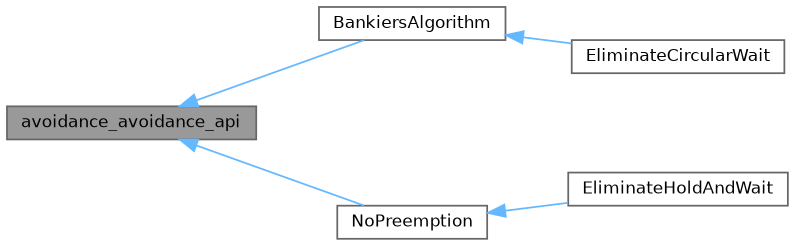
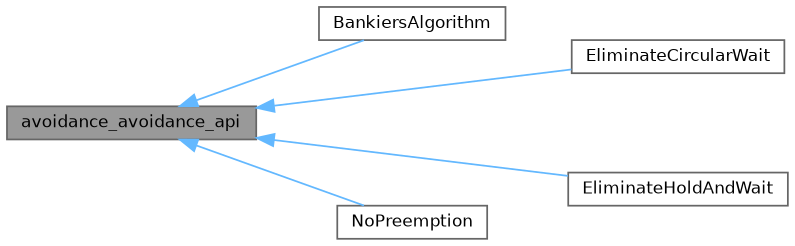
  digraph {
    rankdir=LR
    node [color=gray40 fillcolor=white fontname=Helvetica fontsize=10 shape=box style=filled]
    edge [color=steelblue1 dir=back fontname=Helvetica fontsize=10 labelfontname=Helvetica labelfontsize=10 style=solid]
    n1 [fillcolor=grey60 fontcolor=black height=0.2 label=avoidance_avoidance_api width=0.4]
    n2 [height=0.2 label=BankiersAlgorithm width=0.4]
    n3 [height=0.2 label=EliminateCircularWait width=0.4]
    n4 [height=0.2 label=EliminateHoldAndWait width=0.4]
    n5 [height=0.2 label=NoPreemption width=0.4]
    n1 -> n2
-   n2 -> n3
-   n5 -> n4
+   n1 -> n3
+   n1 -> n4
    n1 -> n5
  }
